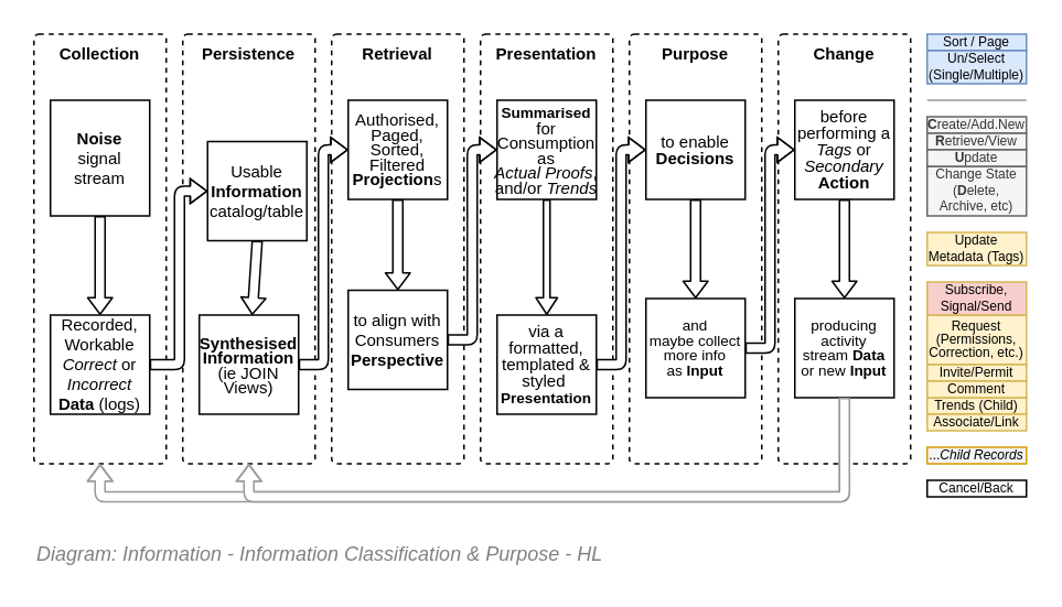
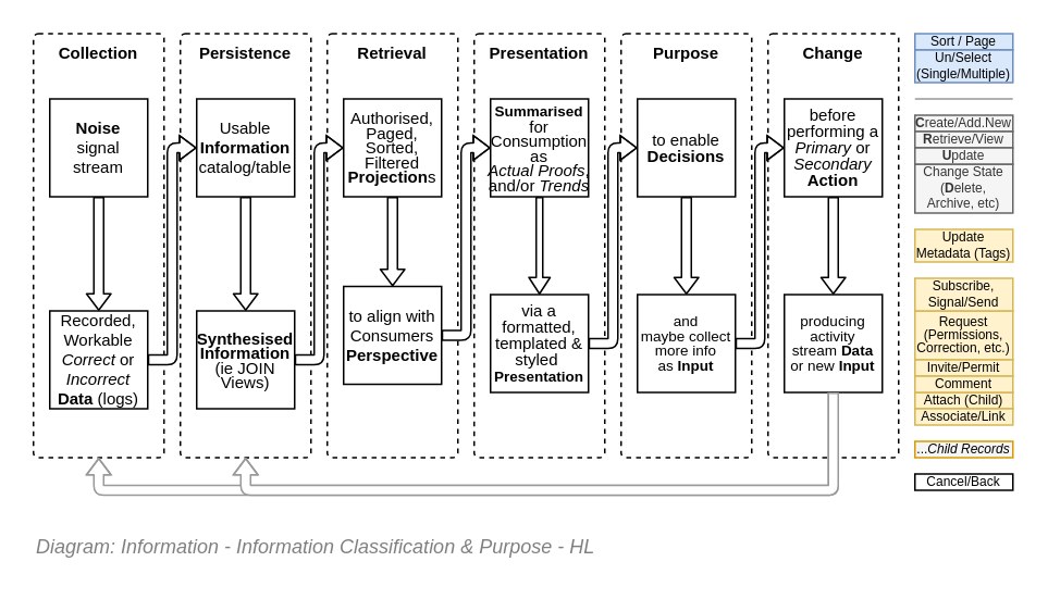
  <mxCell id="0" />
  <mxCell id="1" parent="0" />
  <mxCell id="2" value="Purpose" style="rounded=1;whiteSpace=wrap;html=1;strokeWidth=1;fontSize=10;align=center;dashed=1;absoluteArcSize=1;verticalAlign=top;fontStyle=1;arcSize=6;snapToPoint=1;container=1;collapsible=0;recursiveResize=0;" vertex="1" parent="1"><mxGeometry x="380" y="20" width="80" height="260" as="geometry" /></mxCell>
  <mxCell id="3" value="&lt;p style=&quot;line-height: 100%&quot;&gt;to enable &lt;b&gt;Decisions&lt;/b&gt;&lt;br&gt;&lt;/p&gt;" style="rounded=0;whiteSpace=wrap;html=1;strokeWidth=1;fontSize=10;align=center;" vertex="1" parent="2"><mxGeometry x="10" y="40" width="60" height="60" as="geometry" /></mxCell>
  <mxCell id="4" value="" style="shape=flexArrow;endArrow=classic;html=1;strokeWidth=1;fillColor=#ffffff;fontSize=10;endWidth=8;endSize=3;entryX=0.5;entryY=0;entryDx=0;entryDy=0;gradientColor=#ffffff;startSize=2;startWidth=8;width=6;exitX=0.5;exitY=1;exitDx=0;exitDy=0;" edge="1" parent="2" source="3" target="5"><mxGeometry width="50" height="50" relative="1" as="geometry"><mxPoint x="130" y="230" as="sourcePoint" /><mxPoint x="-70" y="60" as="targetPoint" /></mxGeometry></mxCell>
  <mxCell id="5" value="&lt;p style=&quot;line-height: 100% ; font-size: 9px&quot;&gt;and &lt;br&gt;maybe collect more&amp;nbsp;info as&amp;nbsp;&lt;b&gt;Input&lt;/b&gt;&lt;br&gt;&lt;/p&gt;" style="rounded=0;whiteSpace=wrap;html=1;strokeWidth=1;fontSize=10;align=center;" vertex="1" parent="2"><mxGeometry x="10" y="160" width="60" height="60" as="geometry" /></mxCell>
  <mxCell id="6" value="Change" style="rounded=1;whiteSpace=wrap;html=1;strokeWidth=1;fontSize=10;align=center;dashed=1;absoluteArcSize=1;verticalAlign=top;fontStyle=1;arcSize=6;snapToPoint=1;recursiveResize=0;collapsible=0;container=1;" vertex="1" parent="1"><mxGeometry x="470" y="20" width="80" height="260" as="geometry" /></mxCell>
- <mxCell id="7" value="&lt;p style=&quot;line-height: 100%&quot;&gt;before&lt;br&gt;performing a &lt;i&gt;Tags&lt;/i&gt; or &lt;i&gt;Secondary&lt;/i&gt;&lt;br&gt;&lt;b&gt;Action&lt;/b&gt;&lt;br&gt;&lt;/p&gt;" style="rounded=0;whiteSpace=wrap;html=1;strokeWidth=1;fontSize=10;align=center;" vertex="1" parent="6"><mxGeometry x="10" y="40" width="60" height="60" as="geometry" /></mxCell>
+ <mxCell id="7" value="&lt;p style=&quot;line-height: 100%&quot;&gt;before&lt;br&gt;performing a &lt;i&gt;Primary&lt;/i&gt; or &lt;i&gt;Secondary&lt;/i&gt;&lt;br&gt;&lt;b&gt;Action&lt;/b&gt;&lt;br&gt;&lt;/p&gt;" style="rounded=0;whiteSpace=wrap;html=1;strokeWidth=1;fontSize=10;align=center;" vertex="1" parent="6"><mxGeometry x="10" y="40" width="60" height="60" as="geometry" /></mxCell>
  <mxCell id="8" value="&lt;p style=&quot;line-height: 100% ; font-size: 9px&quot;&gt;producing activity stream&amp;nbsp;&lt;b&gt;Data&lt;/b&gt; or new&amp;nbsp;&lt;b&gt;Input&lt;/b&gt;&lt;br&gt;&lt;/p&gt;" style="rounded=0;whiteSpace=wrap;html=1;strokeWidth=1;fontSize=10;align=center;" vertex="1" parent="6"><mxGeometry x="10" y="160" width="60" height="60" as="geometry" /></mxCell>
  <mxCell id="9" value="" style="shape=flexArrow;endArrow=classic;html=1;strokeWidth=1;fillColor=#ffffff;fontSize=10;endWidth=8;endSize=3;entryX=0.5;entryY=0;entryDx=0;entryDy=0;gradientColor=#ffffff;startSize=2;startWidth=8;width=6;exitX=0.5;exitY=1;exitDx=0;exitDy=0;" edge="1" parent="6" source="7" target="8"><mxGeometry width="50" height="50" relative="1" as="geometry"><mxPoint x="440" y="250" as="sourcePoint" /><mxPoint x="440" y="320" as="targetPoint" /></mxGeometry></mxCell>
  <mxCell id="10" value="Presentation" style="rounded=1;whiteSpace=wrap;html=1;strokeWidth=1;fontSize=10;align=center;dashed=1;absoluteArcSize=1;verticalAlign=top;fontStyle=1;arcSize=6;snapToPoint=1;container=1;collapsible=0;recursiveResize=0;" vertex="1" parent="1"><mxGeometry x="290" y="20" width="80" height="260" as="geometry" /></mxCell>
  <mxCell id="11" value="&lt;p style=&quot;line-height: 90%&quot;&gt;&lt;b&gt;&lt;font style=&quot;font-size: 9px&quot;&gt;Summarised&lt;/font&gt;&lt;/b&gt;&lt;br&gt;for Consumption&lt;br&gt;as &lt;i&gt;Actual&lt;/i&gt;&amp;nbsp;&lt;i&gt;Proofs&lt;/i&gt;, and&lt;span&gt;/or&amp;nbsp;&lt;/span&gt;&lt;i&gt;Trends&lt;/i&gt;&lt;/p&gt;" style="rounded=0;whiteSpace=wrap;html=1;strokeWidth=1;fontSize=10;align=center;" vertex="1" parent="10"><mxGeometry x="10" y="40" width="60" height="60" as="geometry" /></mxCell>
  <mxCell id="12" value="" style="shape=flexArrow;endArrow=classic;html=1;strokeWidth=1;fillColor=#ffffff;fontSize=10;endWidth=8;endSize=3;gradientColor=#ffffff;startSize=2;startWidth=8;width=4;exitX=0.5;exitY=1;exitDx=0;exitDy=0;entryX=0.5;entryY=0;entryDx=0;entryDy=0;" edge="1" parent="10" source="11" target="13"><mxGeometry width="50" height="50" relative="1" as="geometry"><mxPoint x="-40" y="80" as="sourcePoint" /><mxPoint x="-40" y="100" as="targetPoint" /></mxGeometry></mxCell>
- <mxCell id="13" value="&lt;p style=&quot;line-height: 100%&quot;&gt;via a formatted, templated &amp;amp; styled&amp;nbsp;&lt;br&gt;&lt;b&gt;&lt;font style=&quot;font-size: 9px&quot;&gt;Presentation&lt;/font&gt;&lt;/b&gt;&lt;/p&gt;" style="rounded=0;whiteSpace=wrap;html=1;strokeWidth=1;fontSize=10;align=center;" vertex="1" parent="10"><mxGeometry x="10" y="170" width="60" height="60" as="geometry" /></mxCell>
+ <mxCell id="13" value="&lt;p style=&quot;line-height: 100%&quot;&gt;via a formatted, templated &amp;amp; styled&amp;nbsp;&lt;br&gt;&lt;b&gt;&lt;font style=&quot;font-size: 9px&quot;&gt;Presentation&lt;/font&gt;&lt;/b&gt;&lt;/p&gt;" style="rounded=0;whiteSpace=wrap;html=1;strokeWidth=1;fontSize=10;align=center;" vertex="1" parent="10"><mxGeometry x="10" y="160" width="60" height="60" as="geometry" /></mxCell>
  <mxCell id="14" value="Retrieval" style="rounded=1;whiteSpace=wrap;html=1;strokeWidth=1;fontSize=10;align=center;dashed=1;absoluteArcSize=1;verticalAlign=top;fontStyle=1;arcSize=6;snapToPoint=1;collapsible=0;recursiveResize=0;container=1;" vertex="1" parent="1"><mxGeometry x="200" y="20" width="80" height="260" as="geometry" /></mxCell>
  <mxCell id="15" value="Persistence" style="rounded=1;whiteSpace=wrap;html=1;strokeWidth=1;fontSize=10;align=center;dashed=1;absoluteArcSize=1;verticalAlign=top;fontStyle=1;arcSize=6;snapToPoint=1;container=1;autosize=0;recursiveResize=0;collapsible=0;" vertex="1" parent="1"><mxGeometry x="110" y="20" width="80" height="260" as="geometry" /></mxCell>
  <mxCell id="16" value="Collection" style="rounded=1;whiteSpace=wrap;html=1;strokeWidth=1;fontSize=10;align=center;dashed=1;absoluteArcSize=1;verticalAlign=top;fontStyle=1;arcSize=6;snapToPoint=1;container=1;collapsible=0;" vertex="1" parent="1"><mxGeometry x="20" y="20" width="80" height="260" as="geometry" /></mxCell>
- <mxCell id="17" value="Usable&lt;br&gt;&lt;b&gt;Information &lt;/b&gt;catalog/table" style="rounded=0;whiteSpace=wrap;html=1;strokeWidth=1;fontSize=10;align=center;" vertex="1" parent="1"><mxGeometry x="125" y="85" width="60" height="60" as="geometry" /></mxCell>
+ <mxCell id="17" value="Usable&lt;br&gt;&lt;b&gt;Information &lt;/b&gt;catalog/table" style="rounded=0;whiteSpace=wrap;html=1;strokeWidth=1;fontSize=10;align=center;" vertex="1" parent="1"><mxGeometry x="120" y="60" width="60" height="60" as="geometry" /></mxCell>
  <mxCell id="18" value="Recorded, Workable&lt;br&gt;&lt;i&gt;Correct&lt;/i&gt; or &lt;i&gt;Incorrect&lt;/i&gt;&lt;br&gt;&lt;b&gt;Data&lt;/b&gt;&amp;nbsp;(logs)" style="rounded=0;whiteSpace=wrap;html=1;strokeWidth=1;fontSize=10;align=center;" vertex="1" parent="1"><mxGeometry x="30" y="190" width="60" height="60" as="geometry" /></mxCell>
  <mxCell id="19" value="&lt;p style=&quot;line-height: 90%&quot;&gt;Authorised,&lt;br&gt;Paged, Sorted, Filtered&lt;br&gt;&lt;b&gt;Projection&lt;/b&gt;s&lt;/p&gt;" style="rounded=0;whiteSpace=wrap;html=1;strokeWidth=1;fontSize=10;align=center;" vertex="1" parent="1"><mxGeometry x="210" y="60" width="60" height="60" as="geometry" /></mxCell>
  <mxCell id="20" value="&lt;p style=&quot;line-height: 120%&quot;&gt;to align with Consumers&lt;br&gt;&lt;b&gt;Perspective&lt;/b&gt;&lt;/p&gt;" style="rounded=0;whiteSpace=wrap;html=1;strokeWidth=1;fontSize=10;align=center;" vertex="1" parent="1"><mxGeometry x="210" y="175" width="60" height="60" as="geometry" /></mxCell>
  <mxCell id="21" value="&lt;p style=&quot;line-height: 90%&quot;&gt;&lt;b&gt;Synthesised&lt;/b&gt;&lt;br&gt;&lt;b&gt;Information&lt;/b&gt;&lt;br&gt;(ie JOIN Views)&lt;br&gt;&lt;/p&gt;" style="rounded=0;whiteSpace=wrap;html=1;strokeWidth=1;fontSize=10;align=center;" vertex="1" parent="1"><mxGeometry x="120" y="190" width="60" height="60" as="geometry" /></mxCell>
- <mxCell id="22" value="&lt;b&gt;Noise&lt;/b&gt;&lt;br&gt;signal stream" style="rounded=0;whiteSpace=wrap;html=1;strokeWidth=1;fontSize=10;align=center;" vertex="1" parent="1"><mxGeometry x="30" y="60" width="60" height="70" as="geometry" /></mxCell>
+ <mxCell id="22" value="&lt;b&gt;Noise&lt;/b&gt;&lt;br&gt;signal stream" style="rounded=0;whiteSpace=wrap;html=1;strokeWidth=1;fontSize=10;align=center;" vertex="1" parent="1"><mxGeometry x="30" y="60" width="60" height="60" as="geometry" /></mxCell>
  <mxCell id="23" value="" style="shape=flexArrow;endArrow=classic;html=1;strokeWidth=1;fillColor=#ffffff;fontSize=10;endWidth=8;endSize=3;entryX=0.5;entryY=0;entryDx=0;entryDy=0;gradientColor=#ffffff;startSize=2;startWidth=8;width=6;exitX=0.5;exitY=1;exitDx=0;exitDy=0;" edge="1" parent="1" source="22" target="18"><mxGeometry width="50" height="50" relative="1" as="geometry"><mxPoint x="60" y="120" as="sourcePoint" /><mxPoint x="-50" y="220" as="targetPoint" /></mxGeometry></mxCell>
  <mxCell id="24" value="" style="shape=flexArrow;endArrow=classic;html=1;strokeWidth=1;fillColor=#ffffff;fontSize=10;endWidth=8;endSize=3;entryX=0;entryY=0.5;entryDx=0;entryDy=0;gradientColor=#ffffff;startSize=2;startWidth=8;width=6;exitX=1;exitY=0.5;exitDx=0;exitDy=0;edgeStyle=elbowEdgeStyle;" edge="1" parent="1" source="18" target="17"><mxGeometry width="50" height="50" relative="1" as="geometry"><mxPoint x="70" y="130" as="sourcePoint" /><mxPoint x="70" y="150" as="targetPoint" /></mxGeometry></mxCell>
  <mxCell id="25" value="" style="shape=flexArrow;endArrow=classic;html=1;strokeWidth=1;fillColor=#ffffff;fontSize=10;endWidth=8;endSize=3;entryX=0;entryY=0.5;entryDx=0;entryDy=0;gradientColor=#ffffff;startSize=2;startWidth=8;width=6;exitX=1;exitY=0.5;exitDx=0;exitDy=0;edgeStyle=elbowEdgeStyle;" edge="1" parent="1" source="21" target="19"><mxGeometry width="50" height="50" relative="1" as="geometry"><mxPoint x="100" y="170" as="sourcePoint" /><mxPoint x="130" y="110" as="targetPoint" /></mxGeometry></mxCell>
  <mxCell id="26" value="" style="shape=flexArrow;endArrow=classic;html=1;strokeWidth=1;fillColor=#ffffff;fontSize=10;endWidth=8;endSize=3;entryX=0;entryY=0.5;entryDx=0;entryDy=0;gradientColor=#ffffff;startSize=2;startWidth=8;width=6;exitX=1;exitY=0.5;exitDx=0;exitDy=0;edgeStyle=elbowEdgeStyle;" edge="1" parent="1" source="20" target="11"><mxGeometry width="50" height="50" relative="1" as="geometry"><mxPoint x="190" y="170" as="sourcePoint" /><mxPoint x="220" y="110" as="targetPoint" /></mxGeometry></mxCell>
  <mxCell id="27" value="" style="shape=flexArrow;endArrow=classic;html=1;strokeWidth=1;fillColor=#ffffff;fontSize=10;endWidth=8;endSize=3;gradientColor=#ffffff;startSize=2;startWidth=8;width=6;exitX=0.5;exitY=1;exitDx=0;exitDy=0;" edge="1" parent="1" source="17" target="21"><mxGeometry width="50" height="50" relative="1" as="geometry"><mxPoint x="70" y="130" as="sourcePoint" /><mxPoint x="70" y="150" as="targetPoint" /></mxGeometry></mxCell>
  <mxCell id="28" value="" style="shape=flexArrow;endArrow=classic;html=1;strokeWidth=1;fillColor=#ffffff;fontSize=10;endWidth=8;endSize=3;gradientColor=#ffffff;startSize=2;startWidth=8;width=6;exitX=0.5;exitY=1;exitDx=0;exitDy=0;entryX=0.5;entryY=0;entryDx=0;entryDy=0;" edge="1" parent="1" source="19" target="20"><mxGeometry width="50" height="50" relative="1" as="geometry"><mxPoint x="160" y="130" as="sourcePoint" /><mxPoint x="160" y="150" as="targetPoint" /></mxGeometry></mxCell>
  <mxCell id="29" value="" style="shape=flexArrow;endArrow=classic;html=1;strokeWidth=1;fillColor=#ffffff;fontSize=10;endWidth=8;endSize=3;gradientColor=#ffffff;startSize=2;startWidth=8;width=6;exitX=1;exitY=0.5;exitDx=0;exitDy=0;edgeStyle=elbowEdgeStyle;" edge="1" parent="1" source="5" target="7"><mxGeometry width="50" height="50" relative="1" as="geometry"><mxPoint x="350" y="130" as="sourcePoint" /><mxPoint x="350" y="150" as="targetPoint" /></mxGeometry></mxCell>
  <mxCell id="30" value="" style="shape=flexArrow;endArrow=classic;html=1;strokeWidth=1;fillColor=#ffffff;fontSize=10;endWidth=8;endSize=3;gradientColor=#ffffff;startSize=2;startWidth=8;width=6;exitX=1;exitY=0.5;exitDx=0;exitDy=0;edgeStyle=elbowEdgeStyle;" edge="1" parent="1" source="13" target="3"><mxGeometry width="50" height="50" relative="1" as="geometry"><mxPoint x="280" y="170" as="sourcePoint" /><mxPoint x="310" y="110" as="targetPoint" /></mxGeometry></mxCell>
  <mxCell id="31" value="Sort / Page" style="rounded=0;whiteSpace=wrap;html=1;strokeWidth=1;fontSize=8;align=center;strokeColor=#6c8ebf;fillColor=#dae8fc;" vertex="1" parent="1"><mxGeometry x="560" y="20" width="60" height="10" as="geometry" /></mxCell>
  <mxCell id="32" value="&lt;b&gt;C&lt;/b&gt;reate/Add.New" style="rounded=0;whiteSpace=wrap;html=1;strokeWidth=1;fontSize=8;align=center;strokeColor=#666666;fillColor=#f5f5f5;fontColor=#333333;" vertex="1" parent="1"><mxGeometry x="560" y="70" width="60" height="10" as="geometry" /></mxCell>
  <mxCell id="33" value="Un/Select (Single/Multiple)" style="rounded=0;whiteSpace=wrap;html=1;strokeWidth=1;fontSize=8;align=center;strokeColor=#6c8ebf;fillColor=#dae8fc;" vertex="1" parent="1"><mxGeometry x="560" y="30" width="60" height="20" as="geometry" /></mxCell>
  <mxCell id="34" value="&lt;p style=&quot;line-height: 80% ; font-size: 8px&quot;&gt;&lt;span style=&quot;line-height: 100%&quot;&gt;Request&lt;/span&gt;&lt;br&gt;&lt;span style=&quot;line-height: 100%&quot;&gt;(Permissions, Correction, etc.)&lt;/span&gt;&lt;/p&gt;" style="rounded=0;whiteSpace=wrap;html=1;strokeWidth=1;fontSize=10;align=center;strokeColor=#d6b656;fillColor=#fff2cc;" vertex="1" parent="1"><mxGeometry x="560" y="190" width="60" height="30" as="geometry" /></mxCell>
  <mxCell id="35" value="" style="shape=flexArrow;endArrow=classic;html=1;strokeWidth=1;fontSize=10;endWidth=8;endSize=3;entryX=0.5;entryY=1;entryDx=0;entryDy=0;startSize=2;startWidth=8;width=6;exitX=0.5;exitY=1;exitDx=0;exitDy=0;strokeColor=#999999;" edge="1" parent="1" source="8" target="16"><mxGeometry width="50" height="50" relative="1" as="geometry"><mxPoint x="910" y="320" as="sourcePoint" /><mxPoint x="910" y="370" as="targetPoint" /><Array as="points"><mxPoint x="510" y="300" /><mxPoint x="60" y="300" /></Array></mxGeometry></mxCell>
  <mxCell id="36" value="" style="shape=flexArrow;endArrow=classic;html=1;strokeWidth=1;fillColor=#ffffff;fontSize=10;endWidth=8;endSize=3;entryX=0.5;entryY=1;entryDx=0;entryDy=0;gradientColor=#ffffff;startSize=2;startWidth=8;width=6;exitX=0.5;exitY=1;exitDx=0;exitDy=0;strokeColor=#999999;" edge="1" parent="1" source="8" target="15"><mxGeometry width="50" height="50" relative="1" as="geometry"><mxPoint x="520" y="260" as="sourcePoint" /><mxPoint x="70" y="290" as="targetPoint" /><Array as="points"><mxPoint x="510" y="300" /><mxPoint x="150" y="300" /></Array></mxGeometry></mxCell>
  <mxCell id="37" value="&lt;b&gt;R&lt;/b&gt;etrieve/View" style="rounded=0;whiteSpace=wrap;html=1;strokeWidth=1;fontSize=8;align=center;strokeColor=#666666;fillColor=#f5f5f5;fontColor=#333333;" vertex="1" parent="1"><mxGeometry x="560" y="80" width="60" height="10" as="geometry" /></mxCell>
  <mxCell id="38" value="Change State (&lt;b&gt;D&lt;/b&gt;elete, Archive, etc)" style="rounded=0;whiteSpace=wrap;html=1;strokeWidth=1;fontSize=8;align=center;strokeColor=#666666;fillColor=#f5f5f5;fontColor=#333333;" vertex="1" parent="1"><mxGeometry x="560" y="100" width="60" height="30" as="geometry" /></mxCell>
  <mxCell id="39" value="&lt;b&gt;U&lt;/b&gt;pdate" style="rounded=0;whiteSpace=wrap;html=1;strokeWidth=1;fontSize=8;align=center;strokeColor=#666666;fillColor=#f5f5f5;fontColor=#333333;" vertex="1" parent="1"><mxGeometry x="560" y="90" width="60" height="10" as="geometry" /></mxCell>
  <mxCell id="40" value="Update Metadata (Tags)" style="rounded=0;whiteSpace=wrap;html=1;strokeWidth=1;fontSize=8;align=center;strokeColor=#d6b656;fillColor=#fff2cc;" vertex="1" parent="1"><mxGeometry x="560" y="140" width="60" height="20" as="geometry" /></mxCell>
  <mxCell id="41" value="Invite/Permit" style="rounded=0;whiteSpace=wrap;html=1;strokeWidth=1;fontSize=8;align=center;strokeColor=#d6b656;fillColor=#fff2cc;" vertex="1" parent="1"><mxGeometry x="560" y="220" width="60" height="10" as="geometry" /></mxCell>
- <mxCell id="42" value="Subscribe,&lt;br&gt;Signal/Send" style="rounded=0;whiteSpace=wrap;html=1;strokeWidth=1;fontSize=8;align=center;strokeColor=#d6b656;fillColor=#f8cecc;" vertex="1" parent="1"><mxGeometry x="560" y="170" width="60" height="20" as="geometry" /></mxCell>
- <mxCell id="43" value="Trends (Child)" style="rounded=0;whiteSpace=wrap;html=1;strokeWidth=1;fontSize=8;align=center;strokeColor=#d6b656;fillColor=#fff2cc;" vertex="1" parent="1"><mxGeometry x="560" y="240" width="60" height="10" as="geometry" /></mxCell>
+ <mxCell id="42" value="Subscribe,&lt;br&gt;Signal/Send" style="rounded=0;whiteSpace=wrap;html=1;strokeWidth=1;fontSize=8;align=center;strokeColor=#d6b656;fillColor=#fff2cc;" vertex="1" parent="1"><mxGeometry x="560" y="170" width="60" height="20" as="geometry" /></mxCell>
+ <mxCell id="43" value="Attach (Child)" style="rounded=0;whiteSpace=wrap;html=1;strokeWidth=1;fontSize=8;align=center;strokeColor=#d6b656;fillColor=#fff2cc;" vertex="1" parent="1"><mxGeometry x="560" y="240" width="60" height="10" as="geometry" /></mxCell>
  <mxCell id="44" value="Associate/Link" style="rounded=0;whiteSpace=wrap;html=1;strokeWidth=1;fontSize=8;align=center;strokeColor=#d6b656;fillColor=#fff2cc;" vertex="1" parent="1"><mxGeometry x="560" y="250" width="60" height="10" as="geometry" /></mxCell>
  <mxCell id="45" value="...&lt;i&gt;Child Records&lt;/i&gt;" style="rounded=0;whiteSpace=wrap;html=1;strokeWidth=1;fontSize=8;align=center;strokeColor=#d79b00;fillColor=#f5f5f5;" vertex="1" parent="1"><mxGeometry x="560" y="270" width="60" height="10" as="geometry" /></mxCell>
  <mxCell id="46" value="" style="endArrow=none;html=1;strokeColor=#999999;strokeWidth=1;fillColor=none;gradientColor=#ffffff;fontSize=8;" edge="1" parent="1"><mxGeometry width="50" height="50" relative="1" as="geometry"><mxPoint x="560" y="60" as="sourcePoint" /><mxPoint x="620" y="60" as="targetPoint" /></mxGeometry></mxCell>
  <mxCell id="47" value="Cancel/Back" style="rounded=0;whiteSpace=wrap;html=1;strokeWidth=1;fontSize=8;align=center;" vertex="1" parent="1"><mxGeometry x="560" y="290" width="60" height="10" as="geometry" /></mxCell>
  <mxCell id="48" value="Comment" style="rounded=0;whiteSpace=wrap;html=1;strokeWidth=1;fontSize=8;align=center;strokeColor=#d6b656;fillColor=#fff2cc;" vertex="1" parent="1"><mxGeometry x="560" y="230" width="60" height="10" as="geometry" /></mxCell>
  <mxCell id="49" value="&lt;font style=&quot;font-size: 12px&quot;&gt;Diagram: Information - Information Classification &amp;amp; Purpose - HL&lt;/font&gt;" style="text;strokeColor=none;fillColor=none;html=1;fontSize=12;fontStyle=2;verticalAlign=middle;align=left;shadow=0;glass=0;comic=0;opacity=30;fontColor=#808080;" vertex="1" parent="1"><mxGeometry x="20" y="325" width="560" height="20" as="geometry" /></mxCell>
